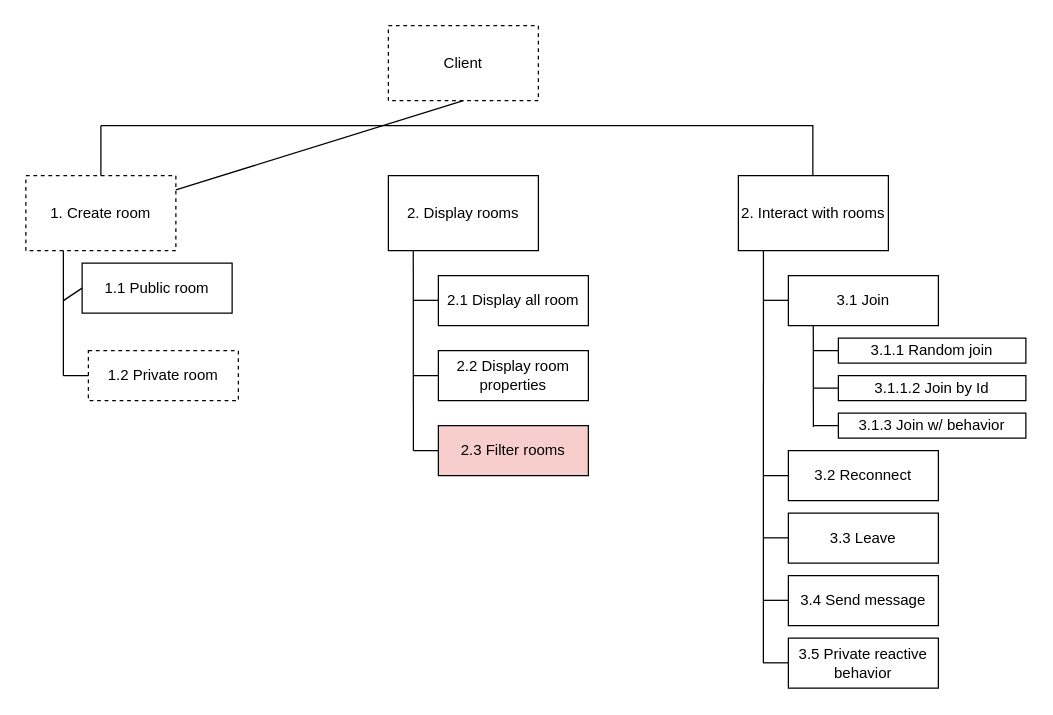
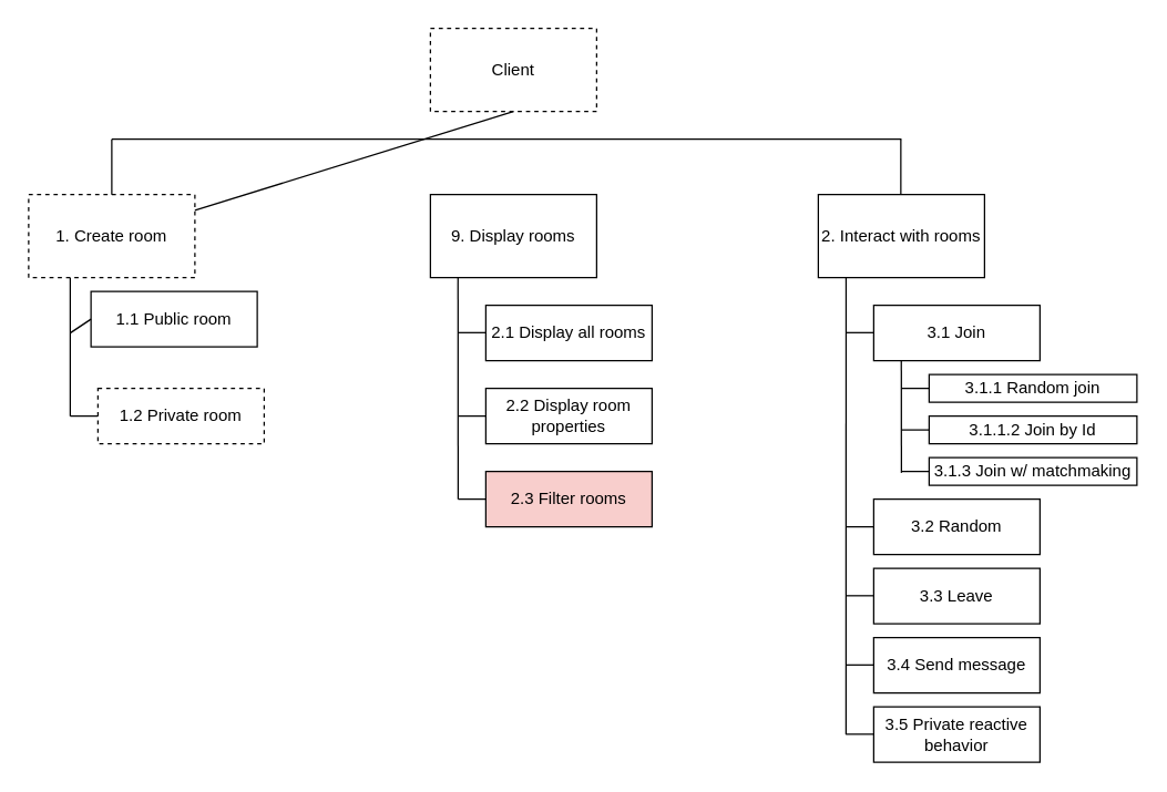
  <mxCell id="0" />
  <mxCell id="1" parent="0" />
  <mxCell id="2" value="Client" style="rounded=0;whiteSpace=wrap;html=1;dashed=1;" vertex="1" parent="1"><mxGeometry x="310" y="20" width="120" height="60" as="geometry" /></mxCell>
  <mxCell id="3" value="1. Create room" style="rounded=0;whiteSpace=wrap;html=1;dashed=1;" vertex="1" parent="1"><mxGeometry x="20" y="140" width="120" height="60" as="geometry" /></mxCell>
- <mxCell id="4" value="2. Display rooms" style="rounded=0;whiteSpace=wrap;html=1;" vertex="1" parent="1"><mxGeometry x="310" y="140" width="120" height="60" as="geometry" /></mxCell>
+ <mxCell id="4" value="9. Display rooms" style="rounded=0;whiteSpace=wrap;html=1;" vertex="1" parent="1"><mxGeometry x="310" y="140" width="120" height="60" as="geometry" /></mxCell>
  <mxCell id="5" value="2. Interact with rooms" style="rounded=0;whiteSpace=wrap;html=1;" vertex="1" parent="1"><mxGeometry x="590" y="140" width="120" height="60" as="geometry" /></mxCell>
  <mxCell id="6" value="1.1 Public room" style="rounded=0;whiteSpace=wrap;html=1;" vertex="1" parent="1"><mxGeometry x="65" y="210" width="120" height="40" as="geometry" /></mxCell>
  <mxCell id="7" value="1.2 Private room" style="rounded=0;whiteSpace=wrap;html=1;dashed=1;" vertex="1" parent="1"><mxGeometry x="70" y="280" width="120" height="40" as="geometry" /></mxCell>
- <mxCell id="8" value="2.1 Display all room" style="rounded=0;whiteSpace=wrap;html=1;" vertex="1" parent="1"><mxGeometry x="350" y="220" width="120" height="40" as="geometry" /></mxCell>
+ <mxCell id="8" value="2.1 Display all rooms" style="rounded=0;whiteSpace=wrap;html=1;" vertex="1" parent="1"><mxGeometry x="350" y="220" width="120" height="40" as="geometry" /></mxCell>
  <mxCell id="9" value="2.2 Display room properties" style="rounded=0;whiteSpace=wrap;html=1;" vertex="1" parent="1"><mxGeometry x="350" y="280" width="120" height="40" as="geometry" /></mxCell>
  <mxCell id="10" value="2.3 Filter rooms" style="rounded=0;whiteSpace=wrap;html=1;fillColor=#f8cecc;" vertex="1" parent="1"><mxGeometry x="350" y="340" width="120" height="40" as="geometry" /></mxCell>
  <mxCell id="11" value="3.1 Join" style="rounded=0;whiteSpace=wrap;html=1;" vertex="1" parent="1"><mxGeometry x="630" y="220" width="120" height="40" as="geometry" /></mxCell>
  <mxCell id="12" value="3.3 Leave&lt;span style=&quot;color: rgba(0 , 0 , 0 , 0) ; font-family: monospace ; font-size: 0px&quot;&gt;%3CmxGraphModel%3E%3Croot%3E%3CmxCell%20id%3D%220%22%2F%3E%3CmxCell%20id%3D%221%22%20parent%3D%220%22%2F%3E%3CmxCell%20id%3D%222%22%20value%3D%22Public%20room%22%20style%3D%22rounded%3D0%3BwhiteSpace%3Dwrap%3Bhtml%3D1%3B%22%20vertex%3D%221%22%20parent%3D%221%22%3E%3CmxGeometry%20x%3D%2280%22%20y%3D%22220%22%20width%3D%22120%22%20height%3D%2260%22%20as%3D%22geometry%22%2F%3E%3C%2FmxCell%3E%3C%2Froot%3E%3C%2FmxGraphModel%3E&lt;/span&gt;" style="rounded=0;whiteSpace=wrap;html=1;" vertex="1" parent="1"><mxGeometry x="630" y="410" width="120" height="40" as="geometry" /></mxCell>
- <mxCell id="13" value="3.2 Reconnect" style="rounded=0;whiteSpace=wrap;html=1;" vertex="1" parent="1"><mxGeometry x="630" y="360" width="120" height="40" as="geometry" /></mxCell>
+ <mxCell id="13" value="3.2 Random" style="rounded=0;whiteSpace=wrap;html=1;" vertex="1" parent="1"><mxGeometry x="630" y="360" width="120" height="40" as="geometry" /></mxCell>
  <mxCell id="14" value="3.4 Send message" style="rounded=0;whiteSpace=wrap;html=1;" vertex="1" parent="1"><mxGeometry x="630" y="460" width="120" height="40" as="geometry" /></mxCell>
  <mxCell id="15" value="3.1.1 Random join" style="rounded=0;whiteSpace=wrap;html=1;" vertex="1" parent="1"><mxGeometry x="670" y="270" width="150" height="20" as="geometry" /></mxCell>
  <mxCell id="16" value="3.1.1.2 Join by Id" style="rounded=0;whiteSpace=wrap;html=1;" vertex="1" parent="1"><mxGeometry x="670" y="300" width="150" height="20" as="geometry" /></mxCell>
- <mxCell id="17" value="3.1.3 Join w/ behavior" style="rounded=0;whiteSpace=wrap;html=1;" vertex="1" parent="1"><mxGeometry x="670" y="330" width="150" height="20" as="geometry" /></mxCell>
+ <mxCell id="17" value="3.1.3 Join w/ matchmaking" style="rounded=0;whiteSpace=wrap;html=1;" vertex="1" parent="1"><mxGeometry x="670" y="330" width="150" height="20" as="geometry" /></mxCell>
  <mxCell id="18" value="3.5 Private reactive behavior" style="rounded=0;whiteSpace=wrap;html=1;" vertex="1" parent="1"><mxGeometry x="630" y="510" width="120" height="40" as="geometry" /></mxCell>
  <mxCell id="19" value="" style="endArrow=none;html=1;" edge="1" parent="1"><mxGeometry width="50" height="50" relative="1" as="geometry"><mxPoint x="80" y="100" as="sourcePoint" /><mxPoint x="650" y="100" as="targetPoint" /></mxGeometry></mxCell>
  <mxCell id="20" value="" style="endArrow=none;html=1;exitX=0.5;exitY=1;exitDx=0;exitDy=0;" edge="1" parent="1" source="2" target="3"><mxGeometry width="50" height="50" relative="1" as="geometry"><mxPoint x="170" y="80" as="sourcePoint" /><mxPoint x="370" y="100" as="targetPoint" /></mxGeometry></mxCell>
  <mxCell id="21" value="" style="endArrow=none;html=1;exitX=0.5;exitY=0;exitDx=0;exitDy=0;" edge="1" parent="1" source="3"><mxGeometry width="50" height="50" relative="1" as="geometry"><mxPoint x="180" y="190" as="sourcePoint" /><mxPoint x="80" y="100" as="targetPoint" /></mxGeometry></mxCell>
  <mxCell id="22" value="" style="endArrow=none;html=1;exitX=0.5;exitY=0;exitDx=0;exitDy=0;" edge="1" parent="1"><mxGeometry width="50" height="50" relative="1" as="geometry"><mxPoint x="649.58" y="140" as="sourcePoint" /><mxPoint x="649.58" y="100" as="targetPoint" /></mxGeometry></mxCell>
  <mxCell id="23" value="" style="endArrow=none;html=1;exitX=0.25;exitY=1;exitDx=0;exitDy=0;" edge="1" parent="1" source="3"><mxGeometry width="50" height="50" relative="1" as="geometry"><mxPoint x="70" y="420" as="sourcePoint" /><mxPoint x="50" y="300" as="targetPoint" /></mxGeometry></mxCell>
  <mxCell id="24" value="" style="endArrow=none;html=1;exitX=0;exitY=0.5;exitDx=0;exitDy=0;" edge="1" parent="1" source="6"><mxGeometry width="50" height="50" relative="1" as="geometry"><mxPoint x="70" y="430" as="sourcePoint" /><mxPoint x="50" y="240" as="targetPoint" /></mxGeometry></mxCell>
  <mxCell id="25" value="" style="endArrow=none;html=1;exitX=0;exitY=0.5;exitDx=0;exitDy=0;" edge="1" parent="1" source="7"><mxGeometry width="50" height="50" relative="1" as="geometry"><mxPoint x="80" y="250" as="sourcePoint" /><mxPoint x="50" y="300" as="targetPoint" /></mxGeometry></mxCell>
  <mxCell id="26" value="" style="endArrow=none;html=1;exitX=0;exitY=0.5;exitDx=0;exitDy=0;" edge="1" parent="1"><mxGeometry width="50" height="50" relative="1" as="geometry"><mxPoint x="350" y="239.76" as="sourcePoint" /><mxPoint x="330" y="239.76" as="targetPoint" /></mxGeometry></mxCell>
  <mxCell id="27" value="" style="endArrow=none;html=1;exitX=0;exitY=0.5;exitDx=0;exitDy=0;" edge="1" parent="1"><mxGeometry width="50" height="50" relative="1" as="geometry"><mxPoint x="350" y="300" as="sourcePoint" /><mxPoint x="330" y="300" as="targetPoint" /></mxGeometry></mxCell>
  <mxCell id="28" value="" style="endArrow=none;html=1;exitX=0;exitY=0.5;exitDx=0;exitDy=0;" edge="1" parent="1"><mxGeometry width="50" height="50" relative="1" as="geometry"><mxPoint x="350" y="360" as="sourcePoint" /><mxPoint x="330" y="360" as="targetPoint" /></mxGeometry></mxCell>
  <mxCell id="29" value="" style="endArrow=none;html=1;exitX=0;exitY=0.5;exitDx=0;exitDy=0;" edge="1" parent="1"><mxGeometry width="50" height="50" relative="1" as="geometry"><mxPoint x="630" y="239.76" as="sourcePoint" /><mxPoint x="610" y="239.76" as="targetPoint" /></mxGeometry></mxCell>
  <mxCell id="30" value="" style="endArrow=none;html=1;exitX=0;exitY=0.5;exitDx=0;exitDy=0;" edge="1" parent="1"><mxGeometry width="50" height="50" relative="1" as="geometry"><mxPoint x="630" y="380" as="sourcePoint" /><mxPoint x="610" y="380" as="targetPoint" /></mxGeometry></mxCell>
  <mxCell id="31" value="" style="endArrow=none;html=1;exitX=0;exitY=0.5;exitDx=0;exitDy=0;" edge="1" parent="1"><mxGeometry width="50" height="50" relative="1" as="geometry"><mxPoint x="630" y="429.76" as="sourcePoint" /><mxPoint x="610" y="429.76" as="targetPoint" /></mxGeometry></mxCell>
  <mxCell id="32" value="" style="endArrow=none;html=1;exitX=0;exitY=0.5;exitDx=0;exitDy=0;" edge="1" parent="1"><mxGeometry width="50" height="50" relative="1" as="geometry"><mxPoint x="630" y="479.76" as="sourcePoint" /><mxPoint x="610" y="479.76" as="targetPoint" /></mxGeometry></mxCell>
  <mxCell id="33" value="" style="endArrow=none;html=1;entryX=0.167;entryY=1;entryDx=0;entryDy=0;entryPerimeter=0;" edge="1" parent="1" target="5"><mxGeometry width="50" height="50" relative="1" as="geometry"><mxPoint x="610" y="530" as="sourcePoint" /><mxPoint x="600" y="270" as="targetPoint" /></mxGeometry></mxCell>
  <mxCell id="34" value="" style="endArrow=none;html=1;exitX=0;exitY=0.5;exitDx=0;exitDy=0;" edge="1" parent="1"><mxGeometry width="50" height="50" relative="1" as="geometry"><mxPoint x="630" y="529.76" as="sourcePoint" /><mxPoint x="610" y="529.76" as="targetPoint" /></mxGeometry></mxCell>
  <mxCell id="35" value="" style="endArrow=none;html=1;entryX=0.166;entryY=0.992;entryDx=0;entryDy=0;entryPerimeter=0;" edge="1" parent="1" target="4"><mxGeometry width="50" height="50" relative="1" as="geometry"><mxPoint x="330" y="360" as="sourcePoint" /><mxPoint x="328" y="220" as="targetPoint" /></mxGeometry></mxCell>
  <mxCell id="36" value="" style="endArrow=none;html=1;" edge="1" parent="1"><mxGeometry width="50" height="50" relative="1" as="geometry"><mxPoint x="650" y="341" as="sourcePoint" /><mxPoint x="649.92" y="260" as="targetPoint" /></mxGeometry></mxCell>
  <mxCell id="37" value="" style="endArrow=none;html=1;exitX=0;exitY=0.5;exitDx=0;exitDy=0;" edge="1" parent="1"><mxGeometry width="50" height="50" relative="1" as="geometry"><mxPoint x="670" y="340" as="sourcePoint" /><mxPoint x="650" y="340" as="targetPoint" /></mxGeometry></mxCell>
  <mxCell id="38" value="" style="endArrow=none;html=1;entryX=0;entryY=0.5;entryDx=0;entryDy=0;" edge="1" parent="1"><mxGeometry width="50" height="50" relative="1" as="geometry"><mxPoint x="650" y="310" as="sourcePoint" /><mxPoint x="670" y="310" as="targetPoint" /></mxGeometry></mxCell>
  <mxCell id="39" value="" style="endArrow=none;html=1;entryX=0;entryY=0.5;entryDx=0;entryDy=0;" edge="1" parent="1"><mxGeometry width="50" height="50" relative="1" as="geometry"><mxPoint x="650" y="280" as="sourcePoint" /><mxPoint x="670" y="280" as="targetPoint" /></mxGeometry></mxCell>
